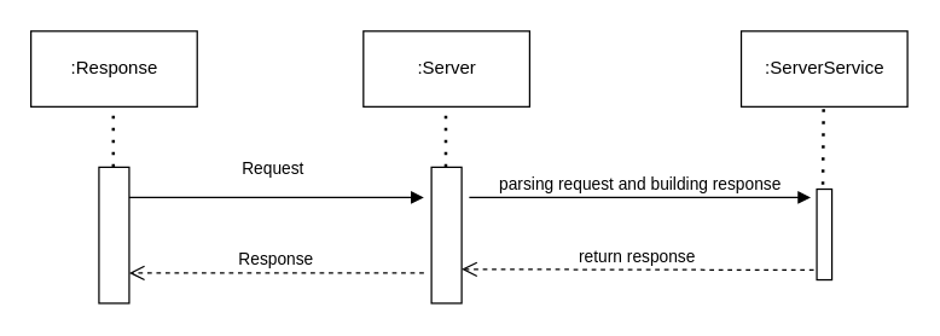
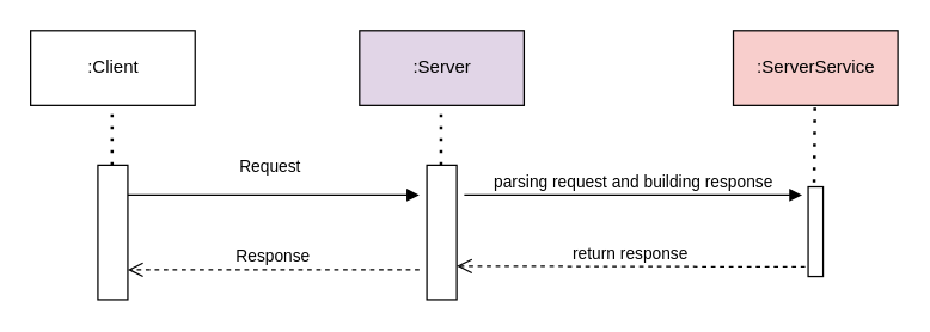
  <mxCell id="0" />
  <mxCell id="1" parent="0" />
- <mxCell id="2" value=":Response" style="html=1;" vertex="1" parent="1"><mxGeometry x="20" y="20" width="110" height="50" as="geometry" /></mxCell>
- <mxCell id="3" value=":Server" style="html=1;" vertex="1" parent="1"><mxGeometry x="240" y="20" width="110" height="50" as="geometry" /></mxCell>
+ <mxCell id="2" value=":Client" style="html=1;" vertex="1" parent="1"><mxGeometry x="20" y="20" width="110" height="50" as="geometry" /></mxCell>
+ <mxCell id="3" value=":Server" style="html=1;fillColor=#e1d5e7;" vertex="1" parent="1"><mxGeometry x="240" y="20" width="110" height="50" as="geometry" /></mxCell>
  <mxCell id="4" value="" style="html=1;" vertex="1" parent="1"><mxGeometry x="65" y="110" width="20" height="90" as="geometry" /></mxCell>
  <mxCell id="5" value="" style="endArrow=none;dashed=1;html=1;dashPattern=1 3;strokeWidth=2;rounded=0;" edge="1" parent="1"><mxGeometry width="50" height="50" relative="1" as="geometry"><mxPoint x="74.5" y="110" as="sourcePoint" /><mxPoint x="74.5" y="70" as="targetPoint" /></mxGeometry></mxCell>
  <mxCell id="6" value="Request" style="html=1;verticalAlign=bottom;endArrow=block;rounded=0;" edge="1" parent="1"><mxGeometry x="-0.026" y="10" width="80" relative="1" as="geometry"><mxPoint x="85" y="130" as="sourcePoint" /><mxPoint x="280" y="130" as="targetPoint" /><mxPoint as="offset" /></mxGeometry></mxCell>
  <mxCell id="7" value="" style="html=1;" vertex="1" parent="1"><mxGeometry x="285" y="110" width="20" height="90" as="geometry" /></mxCell>
  <mxCell id="8" value="" style="endArrow=none;dashed=1;html=1;dashPattern=1 3;strokeWidth=2;rounded=0;" edge="1" parent="1"><mxGeometry width="50" height="50" relative="1" as="geometry"><mxPoint x="294.5" y="110" as="sourcePoint" /><mxPoint x="294.5" y="70" as="targetPoint" /></mxGeometry></mxCell>
- <mxCell id="9" value=":ServerService" style="html=1;" vertex="1" parent="1"><mxGeometry x="490" y="20" width="110" height="50" as="geometry" /></mxCell>
+ <mxCell id="9" value=":ServerService" style="html=1;fillColor=#f8cecc;" vertex="1" parent="1"><mxGeometry x="490" y="20" width="110" height="50" as="geometry" /></mxCell>
  <mxCell id="10" value="" style="endArrow=none;dashed=1;html=1;dashPattern=1 3;strokeWidth=2;rounded=0;exitX=0.6;exitY=1.05;exitDx=0;exitDy=0;exitPerimeter=0;" edge="1" parent="1" source="11"><mxGeometry width="50" height="50" relative="1" as="geometry"><mxPoint x="544.5" y="110" as="sourcePoint" /><mxPoint x="544.5" y="70" as="targetPoint" /></mxGeometry></mxCell>
  <mxCell id="11" value="" style="html=1;points=[];perimeter=orthogonalPerimeter;direction=west;" vertex="1" parent="1"><mxGeometry x="540" y="124.5" width="10" height="60" as="geometry" /></mxCell>
  <mxCell id="12" value="parsing request and building response" style="html=1;verticalAlign=bottom;endArrow=block;entryX=1.4;entryY=0.908;rounded=0;entryDx=0;entryDy=0;entryPerimeter=0;" edge="1" target="11" parent="1"><mxGeometry relative="1" as="geometry"><mxPoint x="310" y="130" as="sourcePoint" /></mxGeometry></mxCell>
  <mxCell id="13" value="return response" style="html=1;verticalAlign=bottom;endArrow=open;dashed=1;endSize=8;exitX=1.2;exitY=0.108;rounded=0;entryX=1;entryY=0.75;entryDx=0;entryDy=0;exitDx=0;exitDy=0;exitPerimeter=0;" edge="1" source="11" parent="1" target="7"><mxGeometry relative="1" as="geometry"><mxPoint x="305" y="127.5" as="targetPoint" /></mxGeometry></mxCell>
  <mxCell id="14" value="Response" style="html=1;verticalAlign=bottom;endArrow=open;dashed=1;endSize=8;rounded=0;" edge="1" parent="1"><mxGeometry relative="1" as="geometry"><mxPoint x="280" y="180" as="sourcePoint" /><mxPoint x="85" y="180" as="targetPoint" /></mxGeometry></mxCell>
